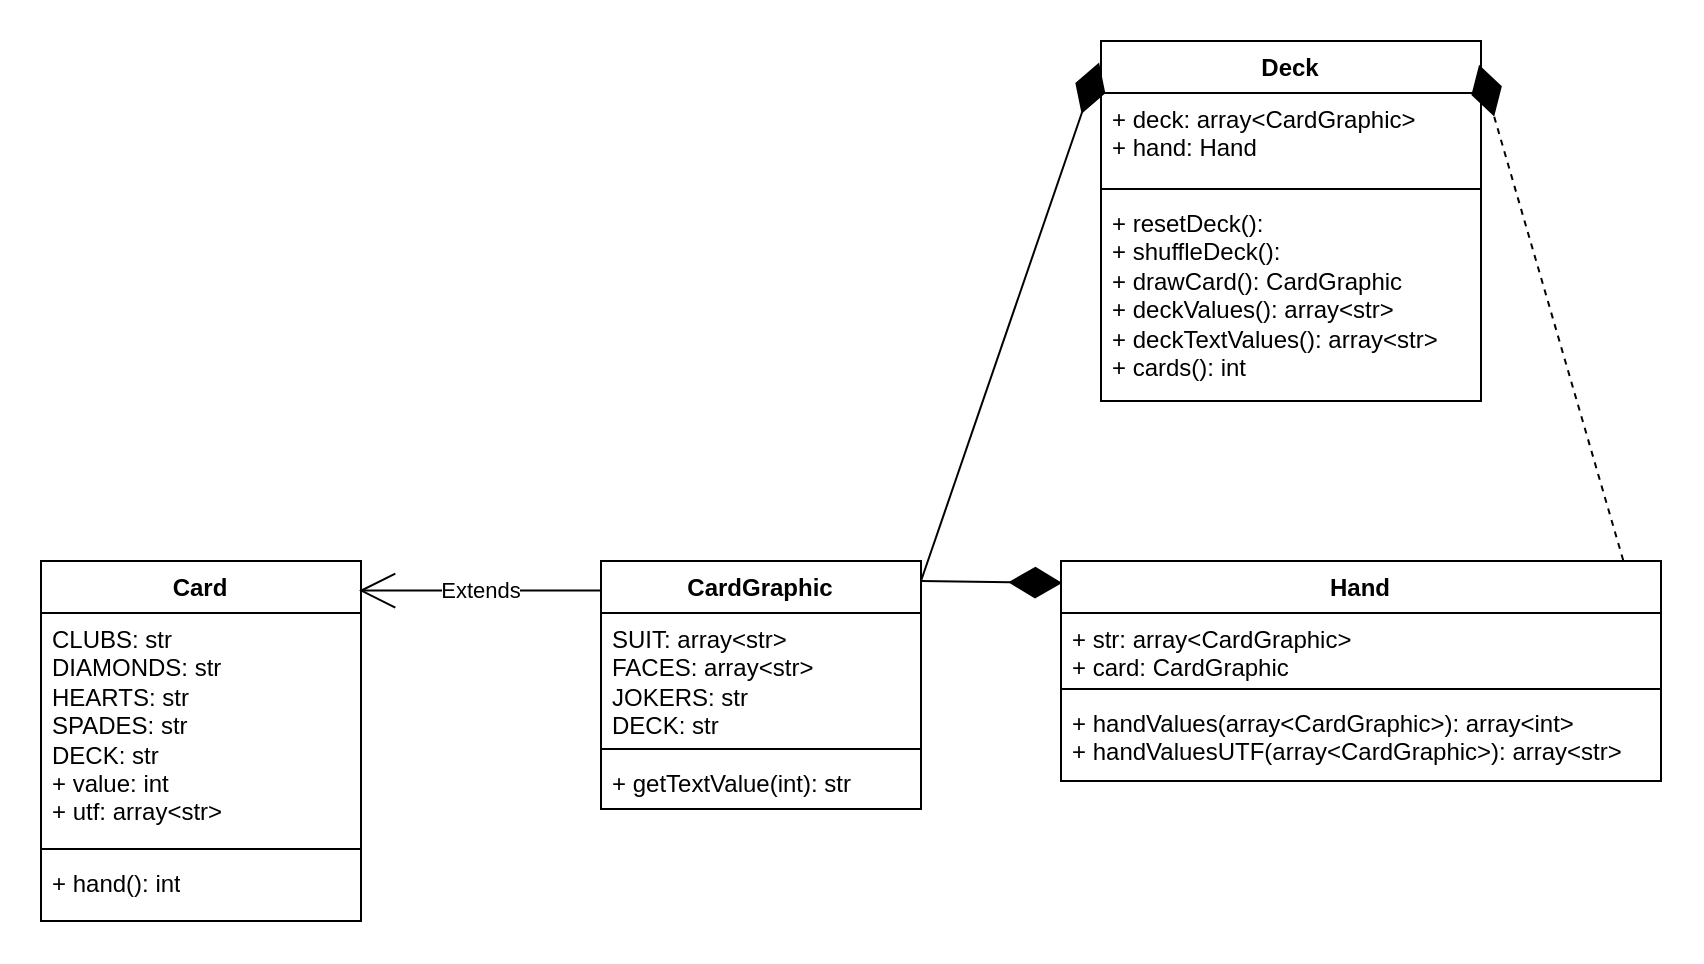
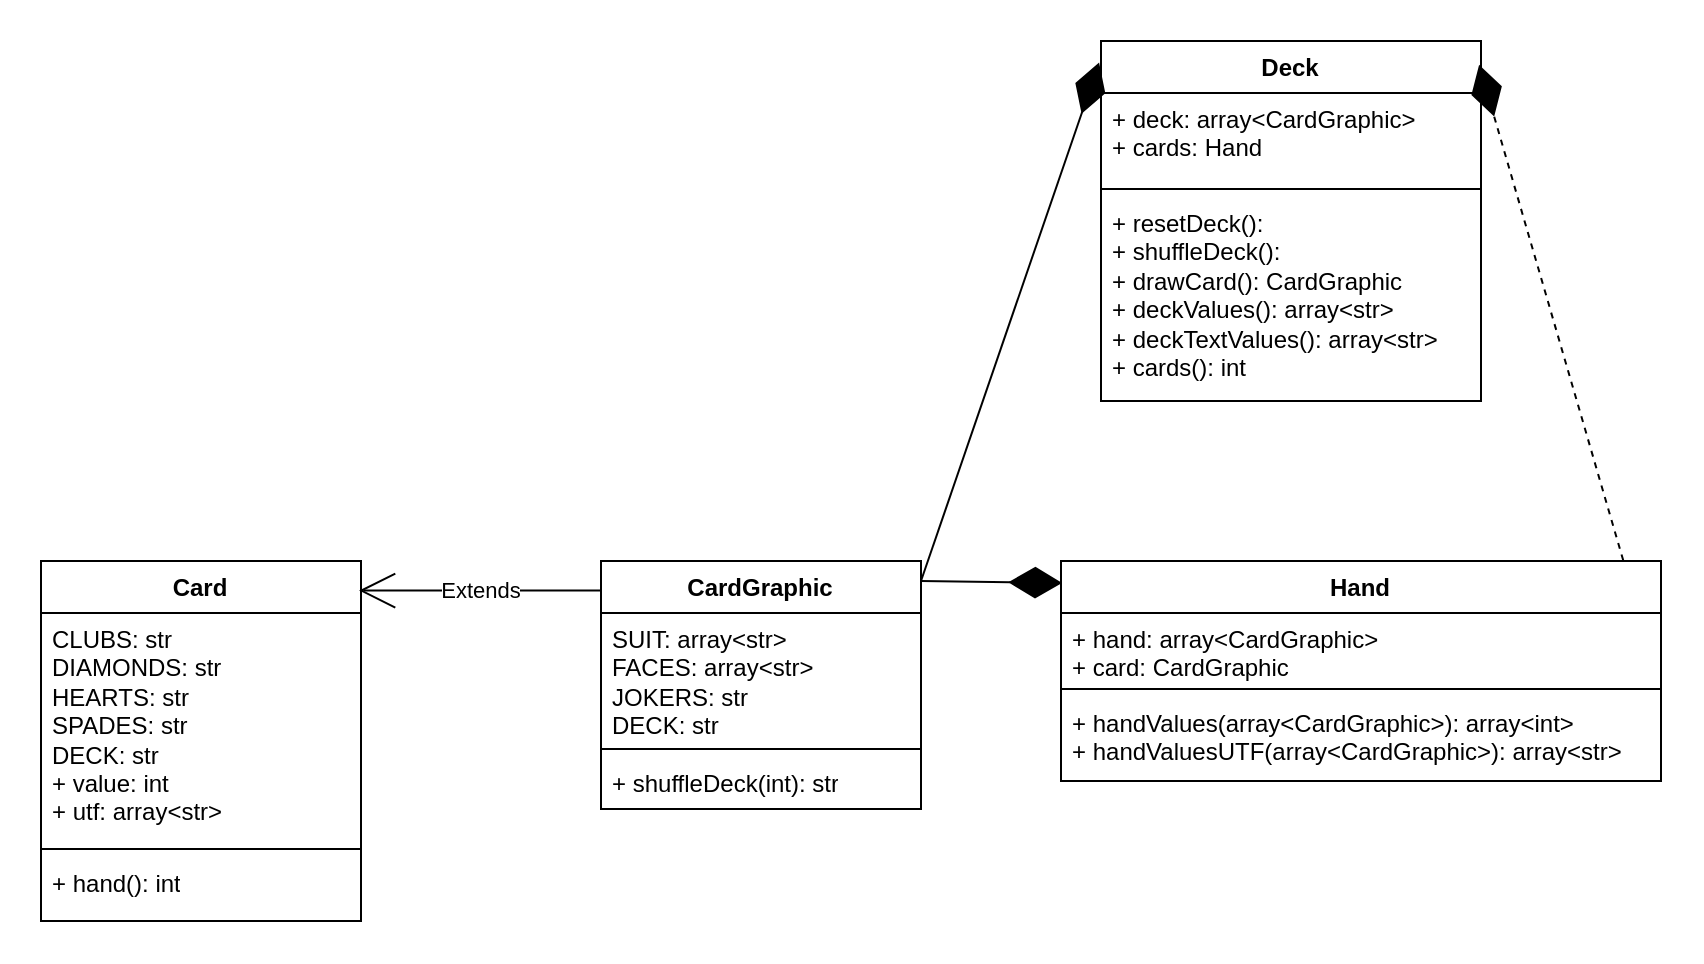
  <mxCell id="0" />
  <mxCell id="1" parent="0" />
  <mxCell id="2" value="Card" style="swimlane;fontStyle=1;align=center;verticalAlign=top;childLayout=stackLayout;horizontal=1;startSize=26;horizontalStack=0;resizeParent=1;resizeParentMax=0;resizeLast=0;collapsible=1;marginBottom=0;whiteSpace=wrap;html=1;" parent="1" vertex="1"><mxGeometry x="20" y="280" width="160" height="180" as="geometry" /></mxCell>
  <mxCell id="3" value="&lt;div&gt;CLUBS: str&lt;/div&gt;&lt;div&gt;DIAMONDS: str&lt;/div&gt;&lt;div&gt;HEARTS: str&lt;/div&gt;&lt;div&gt;SPADES: str&lt;/div&gt;&lt;div&gt;DECK: str&lt;/div&gt;+ value: int&lt;div&gt;+ utf: array&amp;lt;str&amp;gt;&lt;/div&gt;" style="text;strokeColor=none;fillColor=none;align=left;verticalAlign=top;spacingLeft=4;spacingRight=4;overflow=hidden;rotatable=0;points=[[0,0.5],[1,0.5]];portConstraint=eastwest;whiteSpace=wrap;html=1;" parent="2" vertex="1"><mxGeometry y="26" width="160" height="114" as="geometry" /></mxCell>
  <mxCell id="4" value="" style="line;strokeWidth=1;fillColor=none;align=left;verticalAlign=middle;spacingTop=-1;spacingLeft=3;spacingRight=3;rotatable=0;labelPosition=right;points=[];portConstraint=eastwest;strokeColor=inherit;" parent="2" vertex="1"><mxGeometry y="140" width="160" height="8" as="geometry" /></mxCell>
  <mxCell id="5" value="+ hand(): int" style="text;strokeColor=none;fillColor=none;align=left;verticalAlign=top;spacingLeft=4;spacingRight=4;overflow=hidden;rotatable=0;points=[[0,0.5],[1,0.5]];portConstraint=eastwest;whiteSpace=wrap;html=1;" parent="2" vertex="1"><mxGeometry y="148" width="160" height="32" as="geometry" /></mxCell>
  <mxCell id="6" value="CardGraphic" style="swimlane;fontStyle=1;align=center;verticalAlign=top;childLayout=stackLayout;horizontal=1;startSize=26;horizontalStack=0;resizeParent=1;resizeParentMax=0;resizeLast=0;collapsible=1;marginBottom=0;whiteSpace=wrap;html=1;" parent="1" vertex="1"><mxGeometry x="300" y="280" width="160" height="124" as="geometry" /></mxCell>
  <mxCell id="7" value="SUIT: array&amp;lt;str&amp;gt;&lt;div&gt;FACES: array&amp;lt;str&amp;gt;&lt;/div&gt;&lt;div&gt;JOKERS: str&lt;/div&gt;&lt;div&gt;DECK: str&lt;/div&gt;" style="text;strokeColor=none;fillColor=none;align=left;verticalAlign=top;spacingLeft=4;spacingRight=4;overflow=hidden;rotatable=0;points=[[0,0.5],[1,0.5]];portConstraint=eastwest;whiteSpace=wrap;html=1;" parent="6" vertex="1"><mxGeometry y="26" width="160" height="64" as="geometry" /></mxCell>
  <mxCell id="8" value="" style="line;strokeWidth=1;fillColor=none;align=left;verticalAlign=middle;spacingTop=-1;spacingLeft=3;spacingRight=3;rotatable=0;labelPosition=right;points=[];portConstraint=eastwest;strokeColor=inherit;" parent="6" vertex="1"><mxGeometry y="90" width="160" height="8" as="geometry" /></mxCell>
- <mxCell id="9" value="+ getTextValue(int): str" style="text;strokeColor=none;fillColor=none;align=left;verticalAlign=top;spacingLeft=4;spacingRight=4;overflow=hidden;rotatable=0;points=[[0,0.5],[1,0.5]];portConstraint=eastwest;whiteSpace=wrap;html=1;" parent="6" vertex="1"><mxGeometry y="98" width="160" height="26" as="geometry" /></mxCell>
+ <mxCell id="9" value="+ shuffleDeck(int): str" style="text;strokeColor=none;fillColor=none;align=left;verticalAlign=top;spacingLeft=4;spacingRight=4;overflow=hidden;rotatable=0;points=[[0,0.5],[1,0.5]];portConstraint=eastwest;whiteSpace=wrap;html=1;" parent="6" vertex="1"><mxGeometry y="98" width="160" height="26" as="geometry" /></mxCell>
  <mxCell id="10" value="Hand" style="swimlane;fontStyle=1;align=center;verticalAlign=top;childLayout=stackLayout;horizontal=1;startSize=26;horizontalStack=0;resizeParent=1;resizeParentMax=0;resizeLast=0;collapsible=1;marginBottom=0;whiteSpace=wrap;html=1;" parent="1" vertex="1"><mxGeometry x="530" y="280" width="300" height="110" as="geometry" /></mxCell>
- <mxCell id="11" value="+ str: array&amp;lt;CardGraphic&amp;gt;&lt;div&gt;+ card: CardGraphic&lt;/div&gt;" style="text;strokeColor=none;fillColor=none;align=left;verticalAlign=top;spacingLeft=4;spacingRight=4;overflow=hidden;rotatable=0;points=[[0,0.5],[1,0.5]];portConstraint=eastwest;whiteSpace=wrap;html=1;" parent="10" vertex="1"><mxGeometry y="26" width="300" height="34" as="geometry" /></mxCell>
+ <mxCell id="11" value="+ hand: array&amp;lt;CardGraphic&amp;gt;&lt;div&gt;+ card: CardGraphic&lt;/div&gt;" style="text;strokeColor=none;fillColor=none;align=left;verticalAlign=top;spacingLeft=4;spacingRight=4;overflow=hidden;rotatable=0;points=[[0,0.5],[1,0.5]];portConstraint=eastwest;whiteSpace=wrap;html=1;" parent="10" vertex="1"><mxGeometry y="26" width="300" height="34" as="geometry" /></mxCell>
  <mxCell id="12" value="" style="line;strokeWidth=1;fillColor=none;align=left;verticalAlign=middle;spacingTop=-1;spacingLeft=3;spacingRight=3;rotatable=0;labelPosition=right;points=[];portConstraint=eastwest;strokeColor=inherit;" parent="10" vertex="1"><mxGeometry y="60" width="300" height="8" as="geometry" /></mxCell>
  <mxCell id="13" value="+ handValues(array&amp;lt;CardGraphic&amp;gt;): array&amp;lt;int&amp;gt;&lt;div&gt;+ handValuesUTF(array&amp;lt;CardGraphic&amp;gt;): array&amp;lt;str&amp;gt;&lt;/div&gt;" style="text;strokeColor=none;fillColor=none;align=left;verticalAlign=top;spacingLeft=4;spacingRight=4;overflow=hidden;rotatable=0;points=[[0,0.5],[1,0.5]];portConstraint=eastwest;whiteSpace=wrap;html=1;" parent="10" vertex="1"><mxGeometry y="68" width="300" height="42" as="geometry" /></mxCell>
  <mxCell id="14" value="" style="endArrow=diamondThin;endFill=1;endSize=24;html=1;rounded=0;entryX=0.002;entryY=0.1;entryDx=0;entryDy=0;entryPerimeter=0;" parent="1" target="10" edge="1"><mxGeometry width="160" relative="1" as="geometry"><mxPoint x="460" y="290" as="sourcePoint" /><mxPoint x="540" y="290" as="targetPoint" /></mxGeometry></mxCell>
  <mxCell id="15" value="Deck" style="swimlane;fontStyle=1;align=center;verticalAlign=top;childLayout=stackLayout;horizontal=1;startSize=26;horizontalStack=0;resizeParent=1;resizeParentMax=0;resizeLast=0;collapsible=1;marginBottom=0;whiteSpace=wrap;html=1;" parent="1" vertex="1"><mxGeometry x="550" y="20" width="190" height="180" as="geometry" /></mxCell>
- <mxCell id="16" value="+ deck: array&amp;lt;CardGraphic&amp;gt;&lt;div&gt;+ hand: Hand&lt;div&gt;&lt;br&gt;&lt;/div&gt;&lt;/div&gt;" style="text;strokeColor=none;fillColor=none;align=left;verticalAlign=top;spacingLeft=4;spacingRight=4;overflow=hidden;rotatable=0;points=[[0,0.5],[1,0.5]];portConstraint=eastwest;whiteSpace=wrap;html=1;" parent="15" vertex="1"><mxGeometry y="26" width="190" height="44" as="geometry" /></mxCell>
+ <mxCell id="16" value="+ deck: array&amp;lt;CardGraphic&amp;gt;&lt;div&gt;+ cards: Hand&lt;div&gt;&lt;br&gt;&lt;/div&gt;&lt;/div&gt;" style="text;strokeColor=none;fillColor=none;align=left;verticalAlign=top;spacingLeft=4;spacingRight=4;overflow=hidden;rotatable=0;points=[[0,0.5],[1,0.5]];portConstraint=eastwest;whiteSpace=wrap;html=1;" parent="15" vertex="1"><mxGeometry y="26" width="190" height="44" as="geometry" /></mxCell>
  <mxCell id="17" value="" style="line;strokeWidth=1;fillColor=none;align=left;verticalAlign=middle;spacingTop=-1;spacingLeft=3;spacingRight=3;rotatable=0;labelPosition=right;points=[];portConstraint=eastwest;strokeColor=inherit;" parent="15" vertex="1"><mxGeometry y="70" width="190" height="8" as="geometry" /></mxCell>
  <mxCell id="18" value="+ resetDeck():&lt;div&gt;+ shuffleDeck():&lt;/div&gt;&lt;div&gt;+ drawCard(): CardGraphic&lt;/div&gt;&lt;div&gt;+ deckValues(): array&amp;lt;str&amp;gt;&lt;/div&gt;&lt;div&gt;+ deckTextValues(): array&amp;lt;str&amp;gt;&lt;/div&gt;&lt;div&gt;+ cards(): int&lt;/div&gt;" style="text;strokeColor=none;fillColor=none;align=left;verticalAlign=top;spacingLeft=4;spacingRight=4;overflow=hidden;rotatable=0;points=[[0,0.5],[1,0.5]];portConstraint=eastwest;whiteSpace=wrap;html=1;" parent="15" vertex="1"><mxGeometry y="78" width="190" height="102" as="geometry" /></mxCell>
  <mxCell id="19" value="" style="endArrow=diamondThin;endFill=1;endSize=24;html=1;rounded=0;entryX=-0.005;entryY=0.06;entryDx=0;entryDy=0;entryPerimeter=0;" parent="1" target="15" edge="1"><mxGeometry width="160" relative="1" as="geometry"><mxPoint x="460" y="290" as="sourcePoint" /><mxPoint x="580" y="540" as="targetPoint" /></mxGeometry></mxCell>
  <mxCell id="20" value="" style="endArrow=diamondThin;endFill=1;endSize=24;html=1;rounded=0;entryX=0.995;entryY=0.066;entryDx=0;entryDy=0;entryPerimeter=0;exitX=0.937;exitY=-0.003;exitDx=0;exitDy=0;exitPerimeter=0;dashed=1;" parent="1" source="10" target="15" edge="1"><mxGeometry width="160" relative="1" as="geometry"><mxPoint x="820" y="540" as="sourcePoint" /><mxPoint x="980" y="540" as="targetPoint" /></mxGeometry></mxCell>
  <mxCell id="21" value="Extends" style="endArrow=open;endSize=16;endFill=0;html=1;rounded=0;exitX=0;exitY=0.119;exitDx=0;exitDy=0;exitPerimeter=0;entryX=0.994;entryY=0.082;entryDx=0;entryDy=0;entryPerimeter=0;" edge="1" parent="1" source="6" target="2"><mxGeometry width="160" relative="1" as="geometry"><mxPoint x="180" y="240" as="sourcePoint" /><mxPoint x="182" y="100" as="targetPoint" /></mxGeometry></mxCell>
